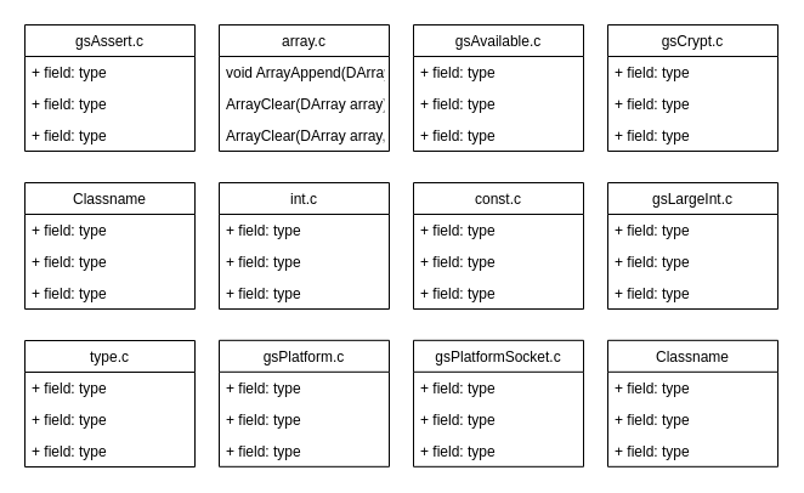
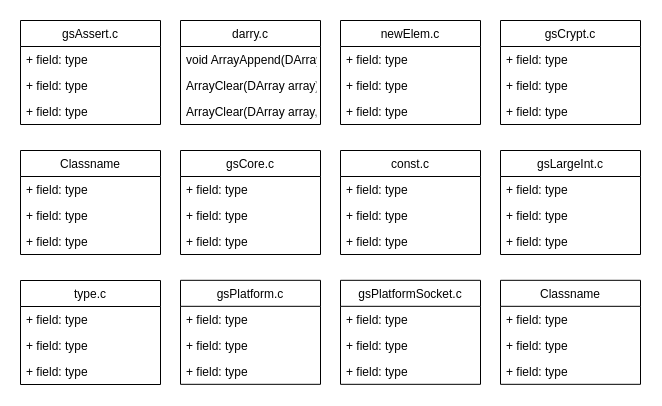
  <mxCell id="0" />
  <mxCell id="1" parent="0" />
  <mxCell id="2" value="gsAssert.c" style="swimlane;fontStyle=0;childLayout=stackLayout;horizontal=1;startSize=26;fillColor=none;horizontalStack=0;resizeParent=1;resizeParentMax=0;resizeLast=0;collapsible=1;marginBottom=0;fontColor=#000000;" parent="1" vertex="1"><mxGeometry x="20" width="140" height="104" as="geometry" y="20" /></mxCell>
  <mxCell id="3" value="+ field: type" style="text;strokeColor=none;fillColor=none;align=left;verticalAlign=top;spacingLeft=4;spacingRight=4;overflow=hidden;rotatable=0;points=[[0,0.5],[1,0.5]];portConstraint=eastwest;" parent="2" vertex="1"><mxGeometry y="26" width="140" height="26" as="geometry" /></mxCell>
  <mxCell id="4" value="+ field: type" style="text;strokeColor=none;fillColor=none;align=left;verticalAlign=top;spacingLeft=4;spacingRight=4;overflow=hidden;rotatable=0;points=[[0,0.5],[1,0.5]];portConstraint=eastwest;" parent="2" vertex="1"><mxGeometry y="52" width="140" height="26" as="geometry" /></mxCell>
  <mxCell id="5" value="+ field: type" style="text;strokeColor=none;fillColor=none;align=left;verticalAlign=top;spacingLeft=4;spacingRight=4;overflow=hidden;rotatable=0;points=[[0,0.5],[1,0.5]];portConstraint=eastwest;" parent="2" vertex="1"><mxGeometry y="78" width="140" height="26" as="geometry" /></mxCell>
- <mxCell id="6" value="array.c" style="swimlane;fontStyle=0;childLayout=stackLayout;horizontal=1;startSize=26;fillColor=none;horizontalStack=0;resizeParent=1;resizeParentMax=0;resizeLast=0;collapsible=1;marginBottom=0;fontColor=#000000;" parent="1" vertex="1"><mxGeometry x="180" width="140" height="104" as="geometry" y="20" /></mxCell>
+ <mxCell id="6" value="darry.c" style="swimlane;fontStyle=0;childLayout=stackLayout;horizontal=1;startSize=26;fillColor=none;horizontalStack=0;resizeParent=1;resizeParentMax=0;resizeLast=0;collapsible=1;marginBottom=0;fontColor=#000000;" parent="1" vertex="1"><mxGeometry x="180" width="140" height="104" as="geometry" y="20" /></mxCell>
  <mxCell id="7" value="void ArrayAppend(DArray array, const void *newElem)" style="text;strokeColor=none;fillColor=none;align=left;verticalAlign=top;spacingLeft=4;spacingRight=4;overflow=hidden;rotatable=0;points=[[0,0.5],[1,0.5]];portConstraint=eastwest;" parent="6" vertex="1"><mxGeometry y="26" width="140" height="26" as="geometry" /></mxCell>
  <mxCell id="8" value="ArrayClear(DArray array)" style="text;strokeColor=none;fillColor=none;align=left;verticalAlign=top;spacingLeft=4;spacingRight=4;overflow=hidden;rotatable=0;points=[[0,0.5],[1,0.5]];portConstraint=eastwest;" parent="6" vertex="1"><mxGeometry y="52" width="140" height="26" as="geometry" /></mxCell>
  <mxCell id="9" value="ArrayClear(DArray array, int n)" style="text;strokeColor=none;fillColor=none;align=left;verticalAlign=top;spacingLeft=4;spacingRight=4;overflow=hidden;rotatable=0;points=[[0,0.5],[1,0.5]];portConstraint=eastwest;" parent="6" vertex="1"><mxGeometry y="78" width="140" height="26" as="geometry" /></mxCell>
- <mxCell id="10" value="gsAvailable.c" style="swimlane;fontStyle=0;childLayout=stackLayout;horizontal=1;startSize=26;fillColor=none;horizontalStack=0;resizeParent=1;resizeParentMax=0;resizeLast=0;collapsible=1;marginBottom=0;fontColor=#000000;" parent="1" vertex="1"><mxGeometry x="340" width="140" height="104" as="geometry" y="20" /></mxCell>
+ <mxCell id="10" value="newElem.c" style="swimlane;fontStyle=0;childLayout=stackLayout;horizontal=1;startSize=26;fillColor=none;horizontalStack=0;resizeParent=1;resizeParentMax=0;resizeLast=0;collapsible=1;marginBottom=0;fontColor=#000000;" parent="1" vertex="1"><mxGeometry x="340" width="140" height="104" as="geometry" y="20" /></mxCell>
  <mxCell id="11" value="+ field: type" style="text;strokeColor=none;fillColor=none;align=left;verticalAlign=top;spacingLeft=4;spacingRight=4;overflow=hidden;rotatable=0;points=[[0,0.5],[1,0.5]];portConstraint=eastwest;" parent="10" vertex="1"><mxGeometry y="26" width="140" height="26" as="geometry" /></mxCell>
  <mxCell id="12" value="+ field: type" style="text;strokeColor=none;fillColor=none;align=left;verticalAlign=top;spacingLeft=4;spacingRight=4;overflow=hidden;rotatable=0;points=[[0,0.5],[1,0.5]];portConstraint=eastwest;" parent="10" vertex="1"><mxGeometry y="52" width="140" height="26" as="geometry" /></mxCell>
  <mxCell id="13" value="+ field: type" style="text;strokeColor=none;fillColor=none;align=left;verticalAlign=top;spacingLeft=4;spacingRight=4;overflow=hidden;rotatable=0;points=[[0,0.5],[1,0.5]];portConstraint=eastwest;" parent="10" vertex="1"><mxGeometry y="78" width="140" height="26" as="geometry" /></mxCell>
- <mxCell id="14" value="int.c" style="swimlane;fontStyle=0;childLayout=stackLayout;horizontal=1;startSize=26;fillColor=none;horizontalStack=0;resizeParent=1;resizeParentMax=0;resizeLast=0;collapsible=1;marginBottom=0;" vertex="1" parent="1"><mxGeometry x="180" y="150" width="140" height="104" as="geometry" /></mxCell>
+ <mxCell id="14" value="gsCore.c" style="swimlane;fontStyle=0;childLayout=stackLayout;horizontal=1;startSize=26;fillColor=none;horizontalStack=0;resizeParent=1;resizeParentMax=0;resizeLast=0;collapsible=1;marginBottom=0;" vertex="1" parent="1"><mxGeometry x="180" y="150" width="140" height="104" as="geometry" /></mxCell>
  <mxCell id="15" value="+ field: type" style="text;strokeColor=none;fillColor=none;align=left;verticalAlign=top;spacingLeft=4;spacingRight=4;overflow=hidden;rotatable=0;points=[[0,0.5],[1,0.5]];portConstraint=eastwest;" vertex="1" parent="14"><mxGeometry y="26" width="140" height="26" as="geometry" /></mxCell>
  <mxCell id="16" value="+ field: type" style="text;strokeColor=none;fillColor=none;align=left;verticalAlign=top;spacingLeft=4;spacingRight=4;overflow=hidden;rotatable=0;points=[[0,0.5],[1,0.5]];portConstraint=eastwest;" vertex="1" parent="14"><mxGeometry y="52" width="140" height="26" as="geometry" /></mxCell>
  <mxCell id="17" value="+ field: type" style="text;strokeColor=none;fillColor=none;align=left;verticalAlign=top;spacingLeft=4;spacingRight=4;overflow=hidden;rotatable=0;points=[[0,0.5],[1,0.5]];portConstraint=eastwest;" vertex="1" parent="14"><mxGeometry y="78" width="140" height="26" as="geometry" /></mxCell>
  <mxCell id="18" value="gsCrypt.c" style="swimlane;fontStyle=0;childLayout=stackLayout;horizontal=1;startSize=26;fillColor=none;horizontalStack=0;resizeParent=1;resizeParentMax=0;resizeLast=0;collapsible=1;marginBottom=0;" vertex="1" parent="1"><mxGeometry x="500" width="140" height="104" as="geometry" y="20" /></mxCell>
  <mxCell id="19" value="+ field: type" style="text;strokeColor=none;fillColor=none;align=left;verticalAlign=top;spacingLeft=4;spacingRight=4;overflow=hidden;rotatable=0;points=[[0,0.5],[1,0.5]];portConstraint=eastwest;" vertex="1" parent="18"><mxGeometry y="26" width="140" height="26" as="geometry" /></mxCell>
  <mxCell id="20" value="+ field: type" style="text;strokeColor=none;fillColor=none;align=left;verticalAlign=top;spacingLeft=4;spacingRight=4;overflow=hidden;rotatable=0;points=[[0,0.5],[1,0.5]];portConstraint=eastwest;" vertex="1" parent="18"><mxGeometry y="52" width="140" height="26" as="geometry" /></mxCell>
  <mxCell id="21" value="+ field: type" style="text;strokeColor=none;fillColor=none;align=left;verticalAlign=top;spacingLeft=4;spacingRight=4;overflow=hidden;rotatable=0;points=[[0,0.5],[1,0.5]];portConstraint=eastwest;" vertex="1" parent="18"><mxGeometry y="78" width="140" height="26" as="geometry" /></mxCell>
  <mxCell id="22" value="Classname" style="swimlane;fontStyle=0;childLayout=stackLayout;horizontal=1;startSize=26;fillColor=none;horizontalStack=0;resizeParent=1;resizeParentMax=0;resizeLast=0;collapsible=1;marginBottom=0;" vertex="1" parent="1"><mxGeometry x="20" y="150" width="140" height="104" as="geometry" /></mxCell>
  <mxCell id="23" value="+ field: type" style="text;strokeColor=none;fillColor=none;align=left;verticalAlign=top;spacingLeft=4;spacingRight=4;overflow=hidden;rotatable=0;points=[[0,0.5],[1,0.5]];portConstraint=eastwest;" vertex="1" parent="22"><mxGeometry y="26" width="140" height="26" as="geometry" /></mxCell>
  <mxCell id="24" value="+ field: type" style="text;strokeColor=none;fillColor=none;align=left;verticalAlign=top;spacingLeft=4;spacingRight=4;overflow=hidden;rotatable=0;points=[[0,0.5],[1,0.5]];portConstraint=eastwest;" vertex="1" parent="22"><mxGeometry y="52" width="140" height="26" as="geometry" /></mxCell>
  <mxCell id="25" value="+ field: type" style="text;strokeColor=none;fillColor=none;align=left;verticalAlign=top;spacingLeft=4;spacingRight=4;overflow=hidden;rotatable=0;points=[[0,0.5],[1,0.5]];portConstraint=eastwest;" vertex="1" parent="22"><mxGeometry y="78" width="140" height="26" as="geometry" /></mxCell>
  <mxCell id="26" value="const.c" style="swimlane;fontStyle=0;childLayout=stackLayout;horizontal=1;startSize=26;fillColor=none;horizontalStack=0;resizeParent=1;resizeParentMax=0;resizeLast=0;collapsible=1;marginBottom=0;" vertex="1" parent="1"><mxGeometry x="340" y="150" width="140" height="104" as="geometry" /></mxCell>
  <mxCell id="27" value="+ field: type" style="text;strokeColor=none;fillColor=none;align=left;verticalAlign=top;spacingLeft=4;spacingRight=4;overflow=hidden;rotatable=0;points=[[0,0.5],[1,0.5]];portConstraint=eastwest;" vertex="1" parent="26"><mxGeometry y="26" width="140" height="26" as="geometry" /></mxCell>
  <mxCell id="28" value="+ field: type" style="text;strokeColor=none;fillColor=none;align=left;verticalAlign=top;spacingLeft=4;spacingRight=4;overflow=hidden;rotatable=0;points=[[0,0.5],[1,0.5]];portConstraint=eastwest;" vertex="1" parent="26"><mxGeometry y="52" width="140" height="26" as="geometry" /></mxCell>
  <mxCell id="29" value="+ field: type" style="text;strokeColor=none;fillColor=none;align=left;verticalAlign=top;spacingLeft=4;spacingRight=4;overflow=hidden;rotatable=0;points=[[0,0.5],[1,0.5]];portConstraint=eastwest;" vertex="1" parent="26"><mxGeometry y="78" width="140" height="26" as="geometry" /></mxCell>
  <mxCell id="30" value="gsLargeInt.c" style="swimlane;fontStyle=0;childLayout=stackLayout;horizontal=1;startSize=26;fillColor=none;horizontalStack=0;resizeParent=1;resizeParentMax=0;resizeLast=0;collapsible=1;marginBottom=0;" vertex="1" parent="1"><mxGeometry x="500" y="150" width="140" height="104" as="geometry" /></mxCell>
  <mxCell id="31" value="+ field: type" style="text;strokeColor=none;fillColor=none;align=left;verticalAlign=top;spacingLeft=4;spacingRight=4;overflow=hidden;rotatable=0;points=[[0,0.5],[1,0.5]];portConstraint=eastwest;" vertex="1" parent="30"><mxGeometry y="26" width="140" height="26" as="geometry" /></mxCell>
  <mxCell id="32" value="+ field: type" style="text;strokeColor=none;fillColor=none;align=left;verticalAlign=top;spacingLeft=4;spacingRight=4;overflow=hidden;rotatable=0;points=[[0,0.5],[1,0.5]];portConstraint=eastwest;" vertex="1" parent="30"><mxGeometry y="52" width="140" height="26" as="geometry" /></mxCell>
  <mxCell id="33" value="+ field: type" style="text;strokeColor=none;fillColor=none;align=left;verticalAlign=top;spacingLeft=4;spacingRight=4;overflow=hidden;rotatable=0;points=[[0,0.5],[1,0.5]];portConstraint=eastwest;" vertex="1" parent="30"><mxGeometry y="78" width="140" height="26" as="geometry" /></mxCell>
  <mxCell id="34" value="type.c" style="swimlane;fontStyle=0;childLayout=stackLayout;horizontal=1;startSize=26;fillColor=none;horizontalStack=0;resizeParent=1;resizeParentMax=0;resizeLast=0;collapsible=1;marginBottom=0;" vertex="1" parent="1"><mxGeometry x="20" y="280" width="140" height="104" as="geometry" /></mxCell>
  <mxCell id="35" value="+ field: type" style="text;strokeColor=none;fillColor=none;align=left;verticalAlign=top;spacingLeft=4;spacingRight=4;overflow=hidden;rotatable=0;points=[[0,0.5],[1,0.5]];portConstraint=eastwest;" vertex="1" parent="34"><mxGeometry y="26" width="140" height="26" as="geometry" /></mxCell>
  <mxCell id="36" value="+ field: type" style="text;strokeColor=none;fillColor=none;align=left;verticalAlign=top;spacingLeft=4;spacingRight=4;overflow=hidden;rotatable=0;points=[[0,0.5],[1,0.5]];portConstraint=eastwest;" vertex="1" parent="34"><mxGeometry y="52" width="140" height="26" as="geometry" /></mxCell>
  <mxCell id="37" value="+ field: type" style="text;strokeColor=none;fillColor=none;align=left;verticalAlign=top;spacingLeft=4;spacingRight=4;overflow=hidden;rotatable=0;points=[[0,0.5],[1,0.5]];portConstraint=eastwest;" vertex="1" parent="34"><mxGeometry y="78" width="140" height="26" as="geometry" /></mxCell>
  <mxCell id="38" value="gsPlatform.c" style="swimlane;fontStyle=0;childLayout=stackLayout;horizontal=1;startSize=26;fillColor=none;horizontalStack=0;resizeParent=1;resizeParentMax=0;resizeLast=0;collapsible=1;marginBottom=0;" vertex="1" parent="1"><mxGeometry x="180" y="279.824" width="140" height="104" as="geometry" /></mxCell>
  <mxCell id="39" value="+ field: type" style="text;strokeColor=none;fillColor=none;align=left;verticalAlign=top;spacingLeft=4;spacingRight=4;overflow=hidden;rotatable=0;points=[[0,0.5],[1,0.5]];portConstraint=eastwest;" vertex="1" parent="38"><mxGeometry y="26" width="140" height="26" as="geometry" /></mxCell>
  <mxCell id="40" value="+ field: type" style="text;strokeColor=none;fillColor=none;align=left;verticalAlign=top;spacingLeft=4;spacingRight=4;overflow=hidden;rotatable=0;points=[[0,0.5],[1,0.5]];portConstraint=eastwest;" vertex="1" parent="38"><mxGeometry y="52" width="140" height="26" as="geometry" /></mxCell>
  <mxCell id="41" value="+ field: type" style="text;strokeColor=none;fillColor=none;align=left;verticalAlign=top;spacingLeft=4;spacingRight=4;overflow=hidden;rotatable=0;points=[[0,0.5],[1,0.5]];portConstraint=eastwest;" vertex="1" parent="38"><mxGeometry y="78" width="140" height="26" as="geometry" /></mxCell>
  <mxCell id="42" value="gsPlatformSocket.c" style="swimlane;fontStyle=0;childLayout=stackLayout;horizontal=1;startSize=26;fillColor=none;horizontalStack=0;resizeParent=1;resizeParentMax=0;resizeLast=0;collapsible=1;marginBottom=0;" vertex="1" parent="1"><mxGeometry x="340" y="279.824" width="140" height="104" as="geometry" /></mxCell>
  <mxCell id="43" value="+ field: type" style="text;strokeColor=none;fillColor=none;align=left;verticalAlign=top;spacingLeft=4;spacingRight=4;overflow=hidden;rotatable=0;points=[[0,0.5],[1,0.5]];portConstraint=eastwest;" vertex="1" parent="42"><mxGeometry y="26" width="140" height="26" as="geometry" /></mxCell>
  <mxCell id="44" value="+ field: type" style="text;strokeColor=none;fillColor=none;align=left;verticalAlign=top;spacingLeft=4;spacingRight=4;overflow=hidden;rotatable=0;points=[[0,0.5],[1,0.5]];portConstraint=eastwest;" vertex="1" parent="42"><mxGeometry y="52" width="140" height="26" as="geometry" /></mxCell>
  <mxCell id="45" value="+ field: type" style="text;strokeColor=none;fillColor=none;align=left;verticalAlign=top;spacingLeft=4;spacingRight=4;overflow=hidden;rotatable=0;points=[[0,0.5],[1,0.5]];portConstraint=eastwest;" vertex="1" parent="42"><mxGeometry y="78" width="140" height="26" as="geometry" /></mxCell>
  <mxCell id="46" value="Classname" style="swimlane;fontStyle=0;childLayout=stackLayout;horizontal=1;startSize=26;fillColor=none;horizontalStack=0;resizeParent=1;resizeParentMax=0;resizeLast=0;collapsible=1;marginBottom=0;" vertex="1" parent="1"><mxGeometry x="500" y="279.824" width="140" height="104" as="geometry" /></mxCell>
  <mxCell id="47" value="+ field: type" style="text;strokeColor=none;fillColor=none;align=left;verticalAlign=top;spacingLeft=4;spacingRight=4;overflow=hidden;rotatable=0;points=[[0,0.5],[1,0.5]];portConstraint=eastwest;" vertex="1" parent="46"><mxGeometry y="26" width="140" height="26" as="geometry" /></mxCell>
  <mxCell id="48" value="+ field: type" style="text;strokeColor=none;fillColor=none;align=left;verticalAlign=top;spacingLeft=4;spacingRight=4;overflow=hidden;rotatable=0;points=[[0,0.5],[1,0.5]];portConstraint=eastwest;" vertex="1" parent="46"><mxGeometry y="52" width="140" height="26" as="geometry" /></mxCell>
  <mxCell id="49" value="+ field: type" style="text;strokeColor=none;fillColor=none;align=left;verticalAlign=top;spacingLeft=4;spacingRight=4;overflow=hidden;rotatable=0;points=[[0,0.5],[1,0.5]];portConstraint=eastwest;" vertex="1" parent="46"><mxGeometry y="78" width="140" height="26" as="geometry" /></mxCell>
